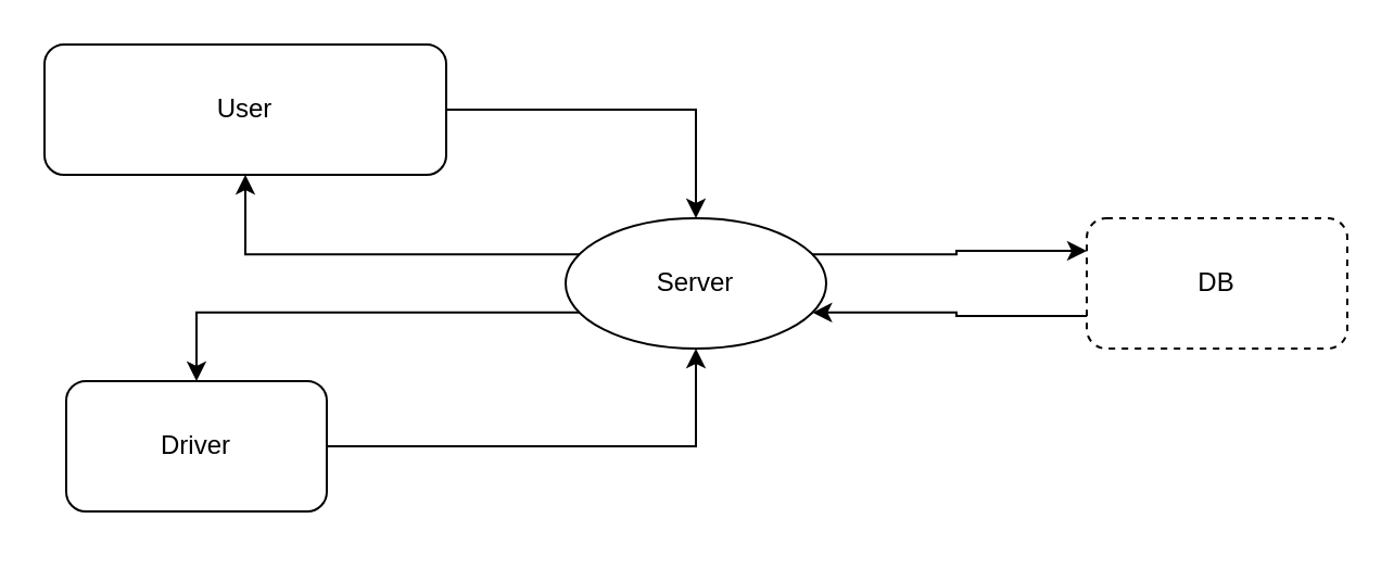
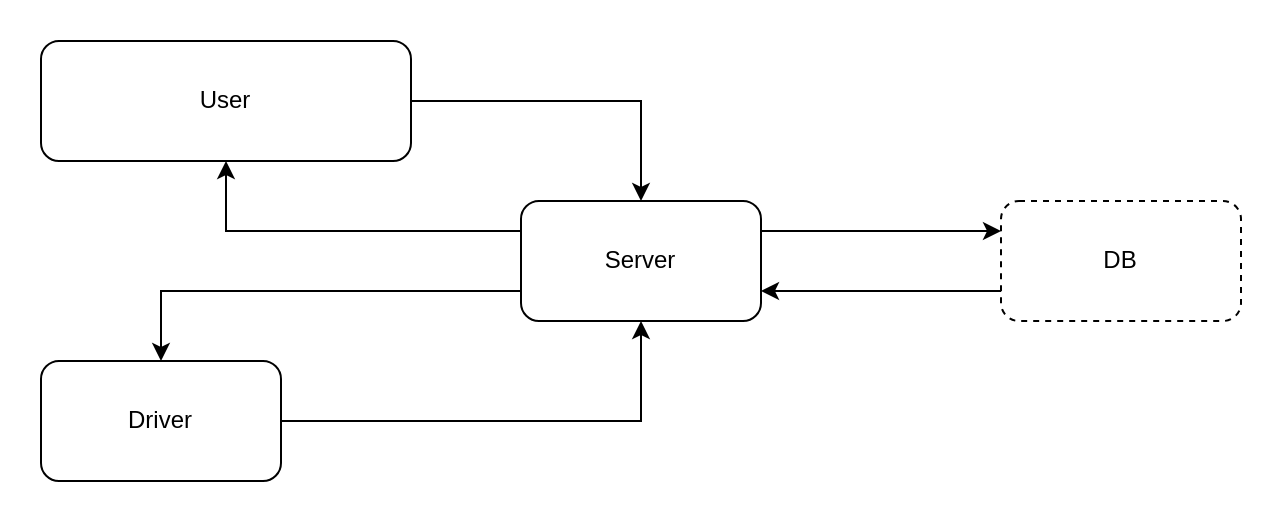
  <mxCell id="0" />
  <mxCell id="1" parent="0" />
  <mxCell id="2" style="edgeStyle=orthogonalEdgeStyle;rounded=0;orthogonalLoop=1;jettySize=auto;html=1;exitX=1;exitY=0.5;exitDx=0;exitDy=0;entryX=0.5;entryY=0;entryDx=0;entryDy=0;" edge="1" parent="1" source="3" target="9"><mxGeometry relative="1" as="geometry" /></mxCell>
  <mxCell id="3" value="User" style="rounded=1;whiteSpace=wrap;html=1;" vertex="1" parent="1"><mxGeometry x="20" y="20" width="185" height="60" as="geometry" /></mxCell>
  <mxCell id="4" style="edgeStyle=orthogonalEdgeStyle;rounded=0;orthogonalLoop=1;jettySize=auto;html=1;exitX=1;exitY=0.5;exitDx=0;exitDy=0;entryX=0.5;entryY=1;entryDx=0;entryDy=0;" edge="1" parent="1" source="5" target="9"><mxGeometry relative="1" as="geometry" /></mxCell>
- <mxCell id="5" value="Driver" style="rounded=1;whiteSpace=wrap;html=1;" vertex="1" parent="1"><mxGeometry x="30" y="175" width="120" height="60" as="geometry" /></mxCell>
+ <mxCell id="5" value="Driver" style="rounded=1;whiteSpace=wrap;html=1;" vertex="1" parent="1"><mxGeometry x="20" y="180" width="120" height="60" as="geometry" /></mxCell>
  <mxCell id="6" style="edgeStyle=orthogonalEdgeStyle;rounded=0;orthogonalLoop=1;jettySize=auto;html=1;exitX=0;exitY=0.25;exitDx=0;exitDy=0;entryX=0.5;entryY=1;entryDx=0;entryDy=0;" edge="1" parent="1" source="9" target="3"><mxGeometry relative="1" as="geometry" /></mxCell>
  <mxCell id="7" style="edgeStyle=orthogonalEdgeStyle;rounded=0;orthogonalLoop=1;jettySize=auto;html=1;exitX=0;exitY=0.75;exitDx=0;exitDy=0;entryX=0.5;entryY=0;entryDx=0;entryDy=0;" edge="1" parent="1" source="9" target="5"><mxGeometry relative="1" as="geometry" /></mxCell>
  <mxCell id="8" style="edgeStyle=orthogonalEdgeStyle;rounded=0;orthogonalLoop=1;jettySize=auto;html=1;exitX=1;exitY=0.25;exitDx=0;exitDy=0;entryX=0;entryY=0.25;entryDx=0;entryDy=0;" edge="1" parent="1" source="9" target="11"><mxGeometry relative="1" as="geometry" /></mxCell>
- <mxCell id="9" value="Server" style="ellipse;whiteSpace=wrap;html=1;" vertex="1" parent="1"><mxGeometry x="260" y="100" width="120" height="60" as="geometry" /></mxCell>
+ <mxCell id="9" value="Server" style="rounded=1;whiteSpace=wrap;html=1;" vertex="1" parent="1"><mxGeometry x="260" y="100" width="120" height="60" as="geometry" /></mxCell>
  <mxCell id="10" style="edgeStyle=orthogonalEdgeStyle;rounded=0;orthogonalLoop=1;jettySize=auto;html=1;exitX=0;exitY=0.75;exitDx=0;exitDy=0;entryX=1;entryY=0.75;entryDx=0;entryDy=0;" edge="1" parent="1" source="11" target="9"><mxGeometry relative="1" as="geometry" /></mxCell>
  <mxCell id="11" value="DB" style="rounded=1;whiteSpace=wrap;html=1;dashed=1;" vertex="1" parent="1"><mxGeometry x="500" y="100" width="120" height="60" as="geometry" /></mxCell>
